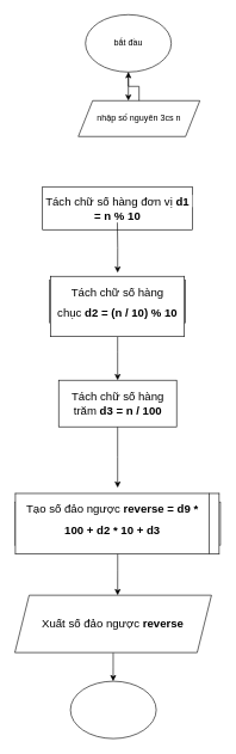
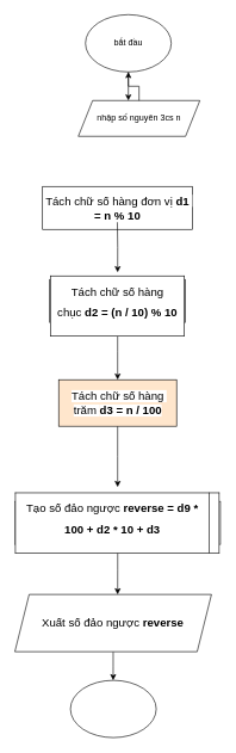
  <mxCell id="0" />
  <mxCell id="1" parent="0" />
  <mxCell id="2" style="edgeStyle=orthogonalEdgeStyle;rounded=0;orthogonalLoop=1;jettySize=auto;html=1;" edge="1" parent="1" source="3"><mxGeometry relative="1" as="geometry"><mxPoint x="179" y="140" as="targetPoint" /></mxGeometry></mxCell>
  <mxCell id="3" value="bắt đầu" style="ellipse;whiteSpace=wrap;html=1;" vertex="1" parent="1"><mxGeometry x="119" y="20" width="120" height="80" as="geometry" /></mxCell>
  <mxCell id="4" value="nhập số nguyên 3cs n" style="shape=parallelogram;perimeter=parallelogramPerimeter;whiteSpace=wrap;html=1;fixedSize=1;" vertex="1" parent="1"><mxGeometry x="109" y="140" width="170" height="50" as="geometry" /></mxCell>
  <mxCell id="5" value="&lt;span style=&quot;box-sizing: border-box; margin: 0px; padding: 0px; font-family: Arial, sans-serif; font-size: 16px; font-variant-numeric: normal; font-variant-east-asian: normal; font-variant-alternates: normal; font-variant-position: normal; font-variant-emoji: normal; text-align: start; white-space-collapse: preserve; background-color: rgb(255, 255, 255); vertical-align: baseline;&quot;&gt;Tách chữ số hàng đơn vị&amp;nbsp;&lt;/span&gt;&lt;span style=&quot;box-sizing: border-box; margin: 0px; padding: 0px; font-family: Arial, sans-serif; font-size: 16px; font-variant-numeric: normal; font-variant-east-asian: normal; font-variant-alternates: normal; font-variant-position: normal; font-variant-emoji: normal; text-align: start; white-space-collapse: preserve; background-color: rgb(255, 255, 255); vertical-align: baseline;&quot;&gt;&lt;span style=&quot;box-sizing: border-box; margin: 0px; padding: 0px; font-weight: bolder;&quot;&gt;d1 = n % 10&lt;/span&gt;&lt;/span&gt;" style="rounded=0;whiteSpace=wrap;html=1;" vertex="1" parent="1"><mxGeometry x="59" y="260" width="210" height="60" as="geometry" /></mxCell>
  <mxCell id="6" style="edgeStyle=orthogonalEdgeStyle;rounded=0;orthogonalLoop=1;jettySize=auto;html=1;" edge="1" parent="1" source="4" target="3"><mxGeometry relative="1" as="geometry" /></mxCell>
  <mxCell id="7" style="edgeStyle=orthogonalEdgeStyle;rounded=0;orthogonalLoop=1;jettySize=auto;html=1;" edge="1" parent="1" source="8"><mxGeometry relative="1" as="geometry"><mxPoint x="164" y="530" as="targetPoint" /></mxGeometry></mxCell>
  <mxCell id="8" value="&lt;div&gt;&lt;br&gt;&lt;/div&gt;&lt;div&gt;&lt;table style=&quot;margin: 0px; padding: 0px; caption-side: bottom; border-collapse: collapse; color: rgb(33, 37, 41); font-family: SFProDisplay; font-size: 16px; background-color: rgb(255, 255, 255); border-style: none;&quot; class=&quot;ck-table-resized&quot;&gt;&lt;tbody style=&quot;box-sizing: border-box; margin: 0px; padding: 0px; border-style: solid; border-width: 0px;&quot;&gt;&lt;tr style=&quot;box-sizing: border-box; margin: 0px; padding: 0.5rem; border-style: solid; border-width: 0px 0px 0.8px; color: rgb(0, 0, 0); box-shadow: rgba(0, 0, 0, 0) 0px 0px 0px 9999px inset; height: 40.739pt;&quot;&gt;&lt;td style=&quot;box-sizing: border-box; margin: 0px; padding: 5pt; border-color: rgb(0, 0, 0); border-style: solid; border-width: 1pt; overflow-wrap: break-word; overflow: hidden; vertical-align: top;&quot;&gt;&lt;p style=&quot;box-sizing: border-box; margin: 0pt 0px 8pt; padding: 0px; line-height: 1.8;&quot; dir=&quot;ltr&quot;&gt;&lt;span style=&quot;box-sizing: border-box; margin: 0px; padding: 0px; background-color: transparent; font-family: Arial, sans-serif; font-size: 12pt;&quot;&gt;&lt;span style=&quot;box-sizing: border-box; margin: 0px; padding: 0px; font-variant-numeric: normal; font-variant-east-asian: normal; font-variant-alternates: normal; font-variant-position: normal; font-variant-emoji: normal; vertical-align: baseline; white-space-collapse: preserve;&quot;&gt;Tách chữ số hàng chục&amp;nbsp;&lt;/span&gt;&lt;span style=&quot;box-sizing: border-box; margin: 0px; padding: 0px; font-variant-numeric: normal; font-variant-east-asian: normal; font-variant-alternates: normal; font-variant-position: normal; font-variant-emoji: normal; vertical-align: baseline; white-space-collapse: preserve;&quot;&gt;&lt;span style=&quot;box-sizing: border-box; margin: 0px; padding: 0px; font-weight: bolder;&quot;&gt;d2 = (n / 10) % 10&lt;/span&gt;&lt;/span&gt;&lt;/span&gt;&lt;/p&gt;&lt;/td&gt;&lt;/tr&gt;&lt;/tbody&gt;&lt;/table&gt;&lt;/div&gt;" style="rounded=0;whiteSpace=wrap;html=1;" vertex="1" parent="1"><mxGeometry x="69" y="390" width="190" height="60" as="geometry" /></mxCell>
  <mxCell id="9" style="edgeStyle=orthogonalEdgeStyle;rounded=0;orthogonalLoop=1;jettySize=auto;html=1;" edge="1" parent="1"><mxGeometry relative="1" as="geometry"><mxPoint x="163.6" y="310" as="sourcePoint" /><mxPoint x="164" y="380" as="targetPoint" /></mxGeometry></mxCell>
  <mxCell id="10" style="edgeStyle=orthogonalEdgeStyle;rounded=0;orthogonalLoop=1;jettySize=auto;html=1;" edge="1" parent="1" source="11"><mxGeometry relative="1" as="geometry"><mxPoint x="164" y="680" as="targetPoint" /></mxGeometry></mxCell>
- <mxCell id="11" value="&lt;span style=&quot;box-sizing: border-box; margin: 0px; padding: 0px; font-family: Arial, sans-serif; font-size: 16px; font-variant-numeric: normal; font-variant-east-asian: normal; font-variant-alternates: normal; font-variant-position: normal; font-variant-emoji: normal; text-align: start; white-space-collapse: preserve; background-color: rgb(255, 255, 255); vertical-align: baseline;&quot;&gt;Tách chữ số hàng trăm&amp;nbsp;&lt;/span&gt;&lt;span style=&quot;box-sizing: border-box; margin: 0px; padding: 0px; font-family: Arial, sans-serif; font-size: 16px; font-variant-numeric: normal; font-variant-east-asian: normal; font-variant-alternates: normal; font-variant-position: normal; font-variant-emoji: normal; text-align: start; white-space-collapse: preserve; background-color: rgb(255, 255, 255); vertical-align: baseline;&quot;&gt;&lt;span style=&quot;box-sizing: border-box; margin: 0px; padding: 0px; font-weight: bolder;&quot;&gt;d3 = n / 100&lt;/span&gt;&lt;/span&gt;" style="rounded=0;whiteSpace=wrap;html=1;" vertex="1" parent="1"><mxGeometry x="81.5" y="530" width="165" height="65" as="geometry" /></mxCell>
+ <mxCell id="11" value="&lt;span style=&quot;box-sizing: border-box; margin: 0px; padding: 0px; font-family: Arial, sans-serif; font-size: 16px; font-variant-numeric: normal; font-variant-east-asian: normal; font-variant-alternates: normal; font-variant-position: normal; font-variant-emoji: normal; text-align: start; white-space-collapse: preserve; background-color: rgb(255, 255, 255); vertical-align: baseline;&quot;&gt;Tách chữ số hàng trăm&amp;nbsp;&lt;/span&gt;&lt;span style=&quot;box-sizing: border-box; margin: 0px; padding: 0px; font-family: Arial, sans-serif; font-size: 16px; font-variant-numeric: normal; font-variant-east-asian: normal; font-variant-alternates: normal; font-variant-position: normal; font-variant-emoji: normal; text-align: start; white-space-collapse: preserve; background-color: rgb(255, 255, 255); vertical-align: baseline;&quot;&gt;&lt;span style=&quot;box-sizing: border-box; margin: 0px; padding: 0px; font-weight: bolder;&quot;&gt;d3 = n / 100&lt;/span&gt;&lt;/span&gt;" style="rounded=0;whiteSpace=wrap;html=1;fillColor=#ffe6cc;" vertex="1" parent="1"><mxGeometry x="81.5" y="530" width="165" height="65" as="geometry" /></mxCell>
  <mxCell id="12" style="edgeStyle=orthogonalEdgeStyle;rounded=0;orthogonalLoop=1;jettySize=auto;html=1;" edge="1" parent="1" source="13"><mxGeometry relative="1" as="geometry"><mxPoint x="164" y="830" as="targetPoint" /></mxGeometry></mxCell>
  <mxCell id="13" value="&lt;table style=&quot;margin: 0px; padding: 0px; caption-side: bottom; border-collapse: collapse; color: rgb(33, 37, 41); font-family: SFProDisplay; font-size: 16px; background-color: rgb(255, 255, 255); border-style: none;&quot; class=&quot;ck-table-resized&quot;&gt;&lt;tbody style=&quot;box-sizing: border-box; margin: 0px; padding: 0px; border-style: solid; border-width: 0px;&quot;&gt;&lt;tr style=&quot;box-sizing: border-box; margin: 0px; padding: 0.5rem; border-style: solid; border-width: 0px 0px 0.8px; color: rgb(0, 0, 0); box-shadow: rgba(0, 0, 0, 0) 0px 0px 0px 9999px inset; height: 25.75pt;&quot;&gt;&lt;td style=&quot;box-sizing: border-box; margin: 0px; padding: 5pt; border-color: rgb(0, 0, 0); border-style: solid; border-width: 1pt; overflow-wrap: break-word; overflow: hidden; vertical-align: top;&quot;&gt;&lt;p style=&quot;box-sizing: border-box; margin: 0pt 0px 8pt; padding: 0px; line-height: 1.8;&quot; dir=&quot;ltr&quot;&gt;&lt;span style=&quot;box-sizing: border-box; margin: 0px; padding: 0px; background-color: transparent; font-family: Arial, sans-serif; font-size: 12pt;&quot;&gt;&lt;span style=&quot;box-sizing: border-box; margin: 0px; padding: 0px; font-variant-numeric: normal; font-variant-east-asian: normal; font-variant-alternates: normal; font-variant-position: normal; font-variant-emoji: normal; vertical-align: baseline; white-space-collapse: preserve;&quot;&gt;Tạo số đảo ngược&amp;nbsp;&lt;/span&gt;&lt;span style=&quot;box-sizing: border-box; margin: 0px; padding: 0px; font-variant-numeric: normal; font-variant-east-asian: normal; font-variant-alternates: normal; font-variant-position: normal; font-variant-emoji: normal; vertical-align: baseline; white-space-collapse: preserve;&quot;&gt;&lt;span style=&quot;box-sizing: border-box; margin: 0px; padding: 0px; font-weight: bolder;&quot;&gt;reverse = d9 * 100 + d2 * 10 + d3&lt;/span&gt;&lt;/span&gt;&lt;/span&gt;&lt;/p&gt;&lt;/td&gt;&lt;td style=&quot;box-sizing: border-box; margin: 0px; padding: 5pt; border-color: rgb(0, 0, 0); border-style: solid; border-width: 1pt; overflow-wrap: break-word; overflow: hidden; vertical-align: top;&quot;&gt;&lt;/td&gt;&lt;/tr&gt;&lt;/tbody&gt;&lt;/table&gt;" style="rounded=0;whiteSpace=wrap;html=1;" vertex="1" parent="1"><mxGeometry x="20.25" y="700" width="287.5" height="60" as="geometry" /></mxCell>
  <mxCell id="14" style="edgeStyle=orthogonalEdgeStyle;rounded=0;orthogonalLoop=1;jettySize=auto;html=1;" edge="1" parent="1" source="15"><mxGeometry relative="1" as="geometry"><mxPoint x="157.75" y="950" as="targetPoint" /></mxGeometry></mxCell>
  <mxCell id="15" value="&lt;span style=&quot;box-sizing: border-box; margin: 0px; padding: 0px; font-family: Arial, sans-serif; font-size: 16px; font-variant-numeric: normal; font-variant-east-asian: normal; font-variant-alternates: normal; font-variant-position: normal; font-variant-emoji: normal; text-align: start; white-space-collapse: preserve; background-color: rgb(255, 255, 255); vertical-align: baseline;&quot;&gt;Xuất số đảo ngược&amp;nbsp;&lt;/span&gt;&lt;span style=&quot;box-sizing: border-box; margin: 0px; padding: 0px; font-family: Arial, sans-serif; font-size: 16px; font-variant-numeric: normal; font-variant-east-asian: normal; font-variant-alternates: normal; font-variant-position: normal; font-variant-emoji: normal; text-align: start; white-space-collapse: preserve; background-color: rgb(255, 255, 255); vertical-align: baseline;&quot;&gt;&lt;span style=&quot;box-sizing: border-box; margin: 0px; padding: 0px; font-weight: bolder;&quot;&gt;reverse&lt;/span&gt;&lt;/span&gt;" style="shape=parallelogram;perimeter=parallelogramPerimeter;whiteSpace=wrap;html=1;fixedSize=1;" vertex="1" parent="1"><mxGeometry x="20.25" y="830" width="275" height="80" as="geometry" /></mxCell>
  <mxCell id="16" value="" style="ellipse;whiteSpace=wrap;html=1;" vertex="1" parent="1"><mxGeometry x="98" y="950" width="120" height="80" as="geometry" /></mxCell>
